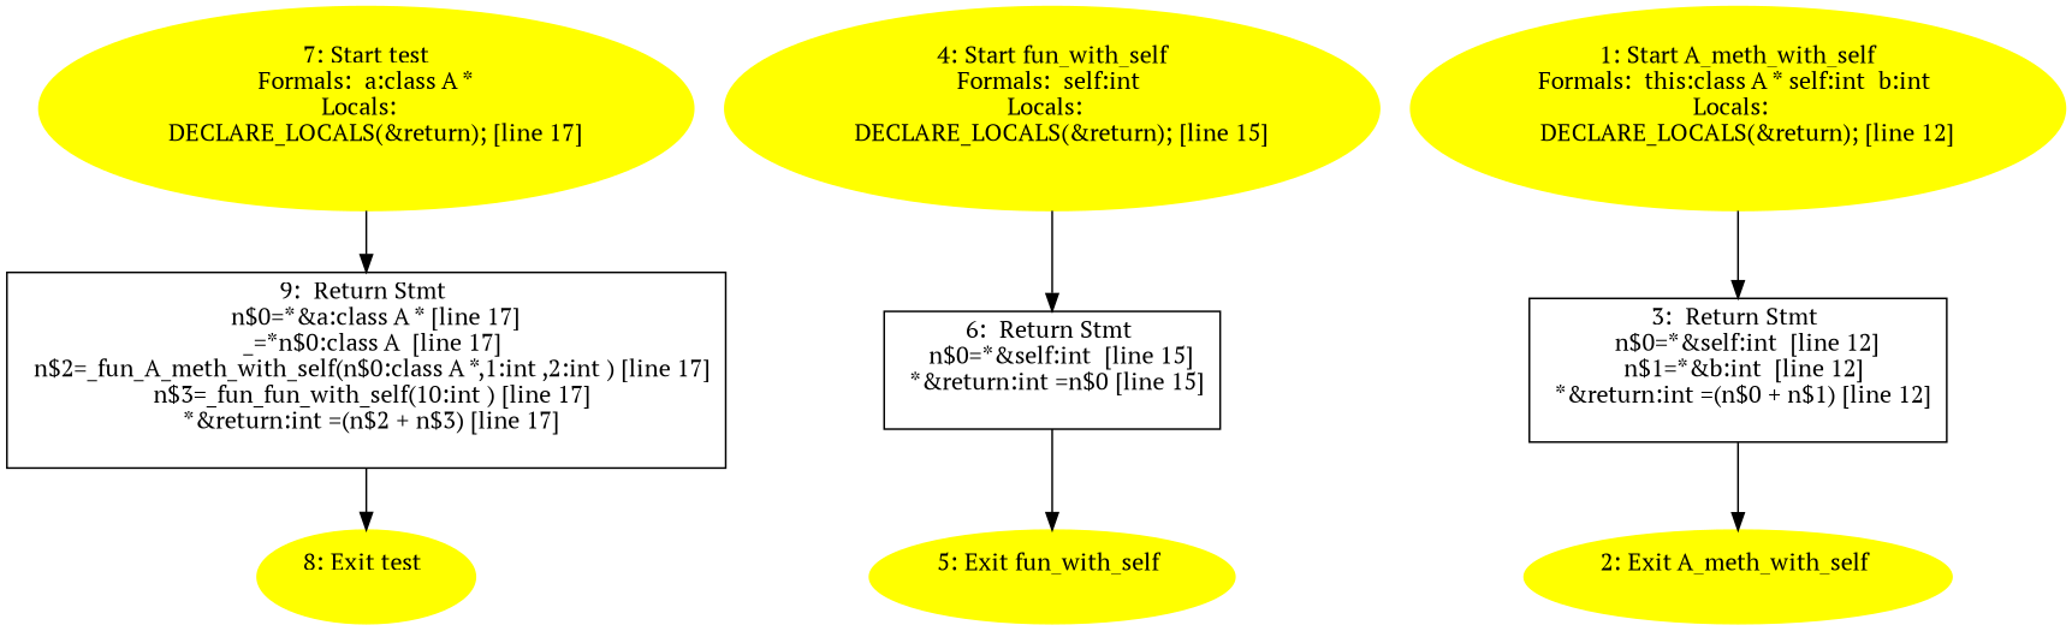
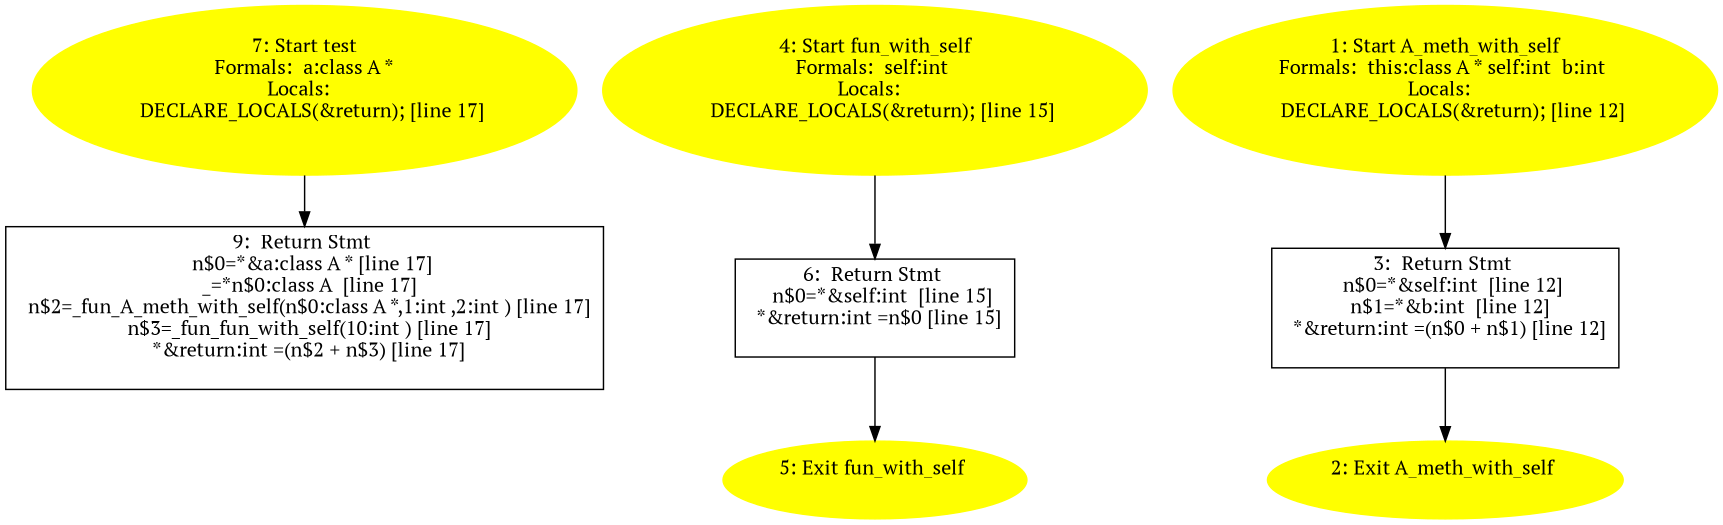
  digraph {
    fontname="PT Serif"
    node [fontname="PT Serif" color=yellow style=filled]
    edge [fontname="PT Serif"]
    n1 [label="9:  Return Stmt \n   n$0=*&a:class A * [line 17]\n  _=*n$0:class A  [line 17]\n  n$2=_fun_A_meth_with_self(n$0:class A *,1:int ,2:int ) [line 17]\n  n$3=_fun_fun_with_self(10:int ) [line 17]\n  *&return:int =(n$2 + n$3) [line 17]\n " shape=box color="" style=""]
-   n2 [label="8: Exit test \n  "]
    n3 [label="7: Start test\nFormals:  a:class A *\nLocals:  \n   DECLARE_LOCALS(&return); [line 17]\n "]
    n4 [label="6:  Return Stmt \n   n$0=*&self:int  [line 15]\n  *&return:int =n$0 [line 15]\n " shape=box color="" style=""]
    n5 [label="5: Exit fun_with_self \n  "]
    n6 [label="4: Start fun_with_self\nFormals:  self:int \nLocals:  \n   DECLARE_LOCALS(&return); [line 15]\n "]
    n7 [label="3:  Return Stmt \n   n$0=*&self:int  [line 12]\n  n$1=*&b:int  [line 12]\n  *&return:int =(n$0 + n$1) [line 12]\n " shape=box color="" style=""]
    n8 [label="2: Exit A_meth_with_self \n  "]
    n9 [label="1: Start A_meth_with_self\nFormals:  this:class A * self:int  b:int \nLocals:  \n   DECLARE_LOCALS(&return); [line 12]\n "]
-   n1 -> n2
    n3 -> n1
    n4 -> n5
    n6 -> n4
    n7 -> n8
    n9 -> n7
  }
